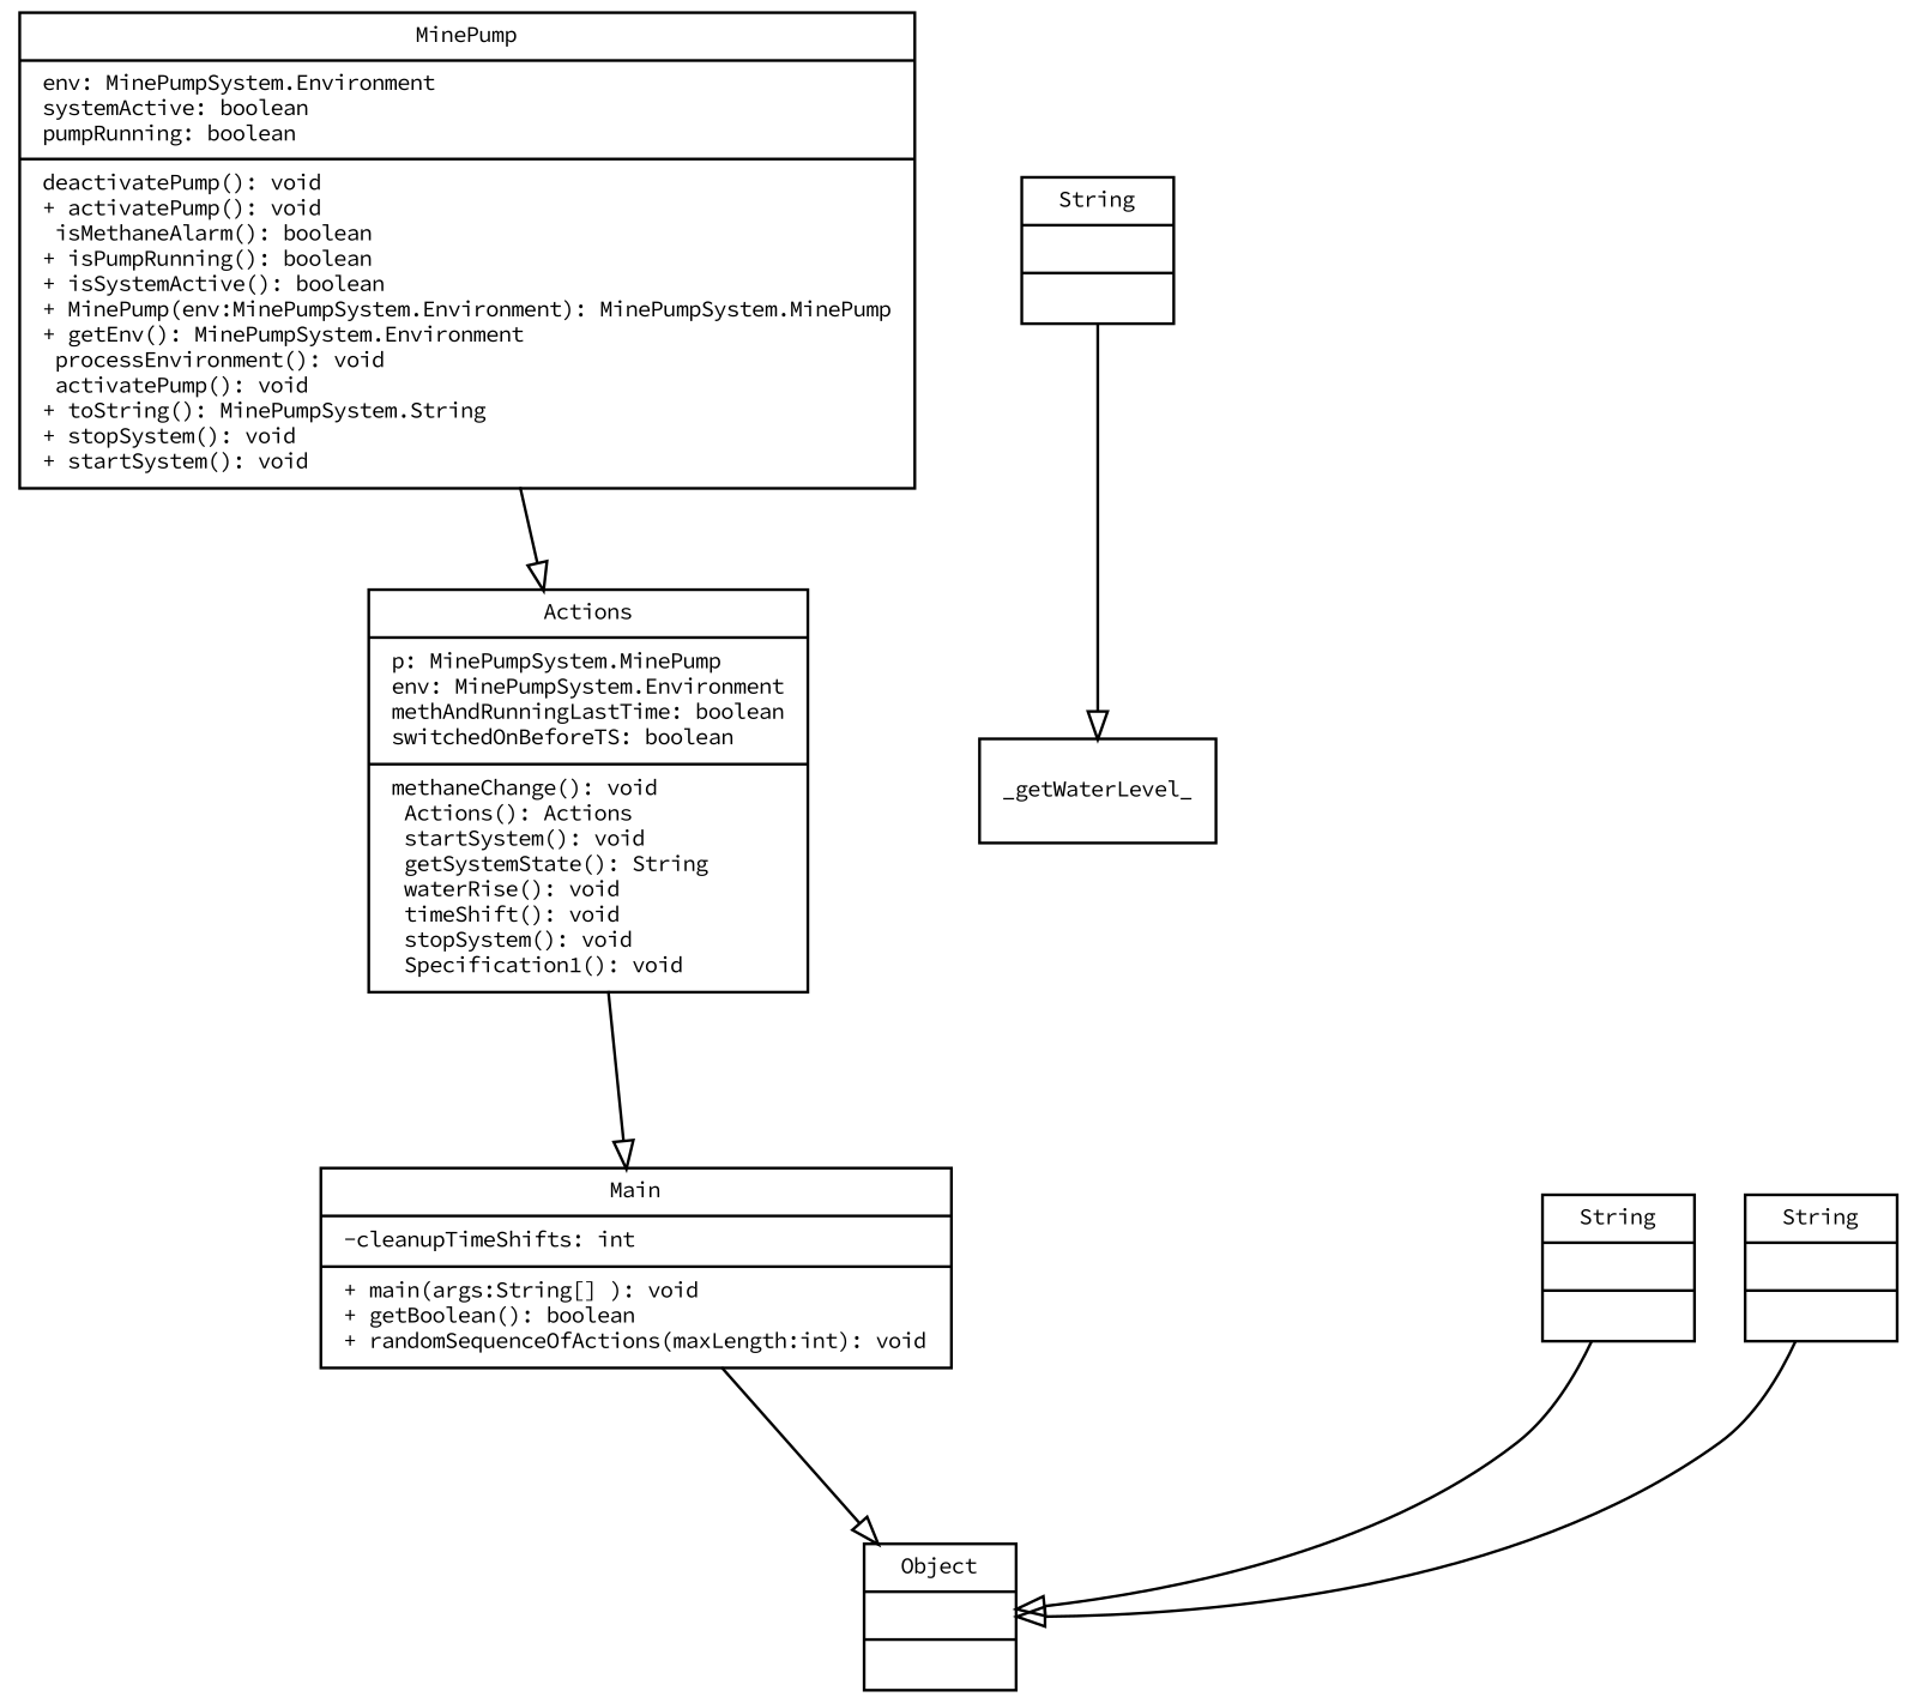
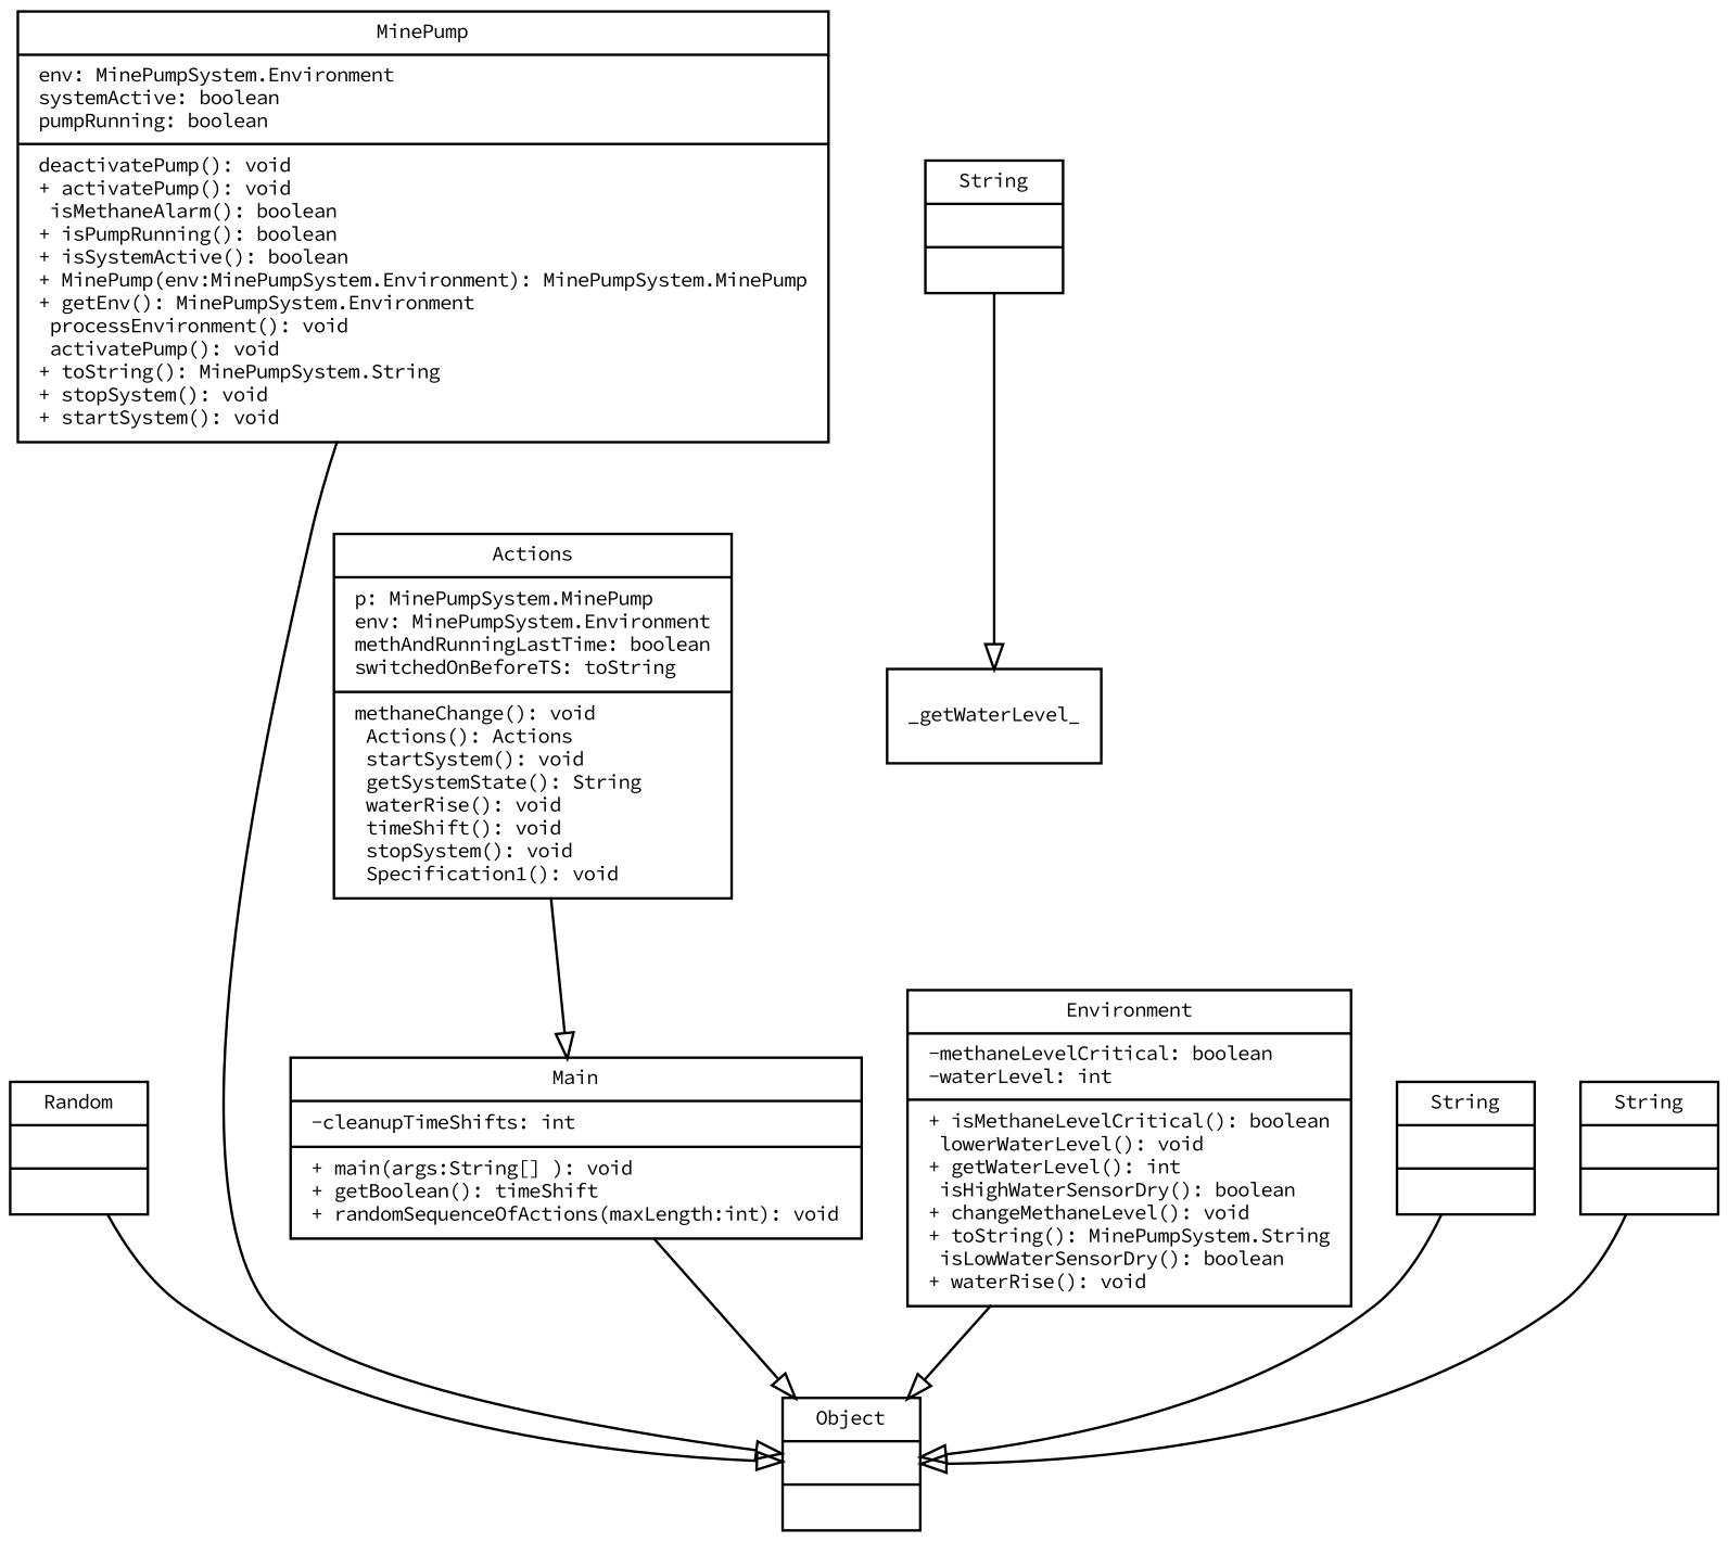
  digraph {
    fontname="Source Code Pro"
    fontsize=8
    node [fontname="Source Code Pro" fontsize=8 shape=record]
    edge [arrowhead=empty arrowtail=none fontname="Source Code Pro" fontsize=8 style=solid]
+   n1 [label="{Random||}"]
    n2 [label="{Object||}"]
-   n3 [label="{Actions|p: MinePumpSystem.MinePump\lenv: MinePumpSystem.Environment\lmethAndRunningLastTime: boolean\lswitchedOnBeforeTS: boolean\l| methaneChange(): void\l Actions(): Actions\l startSystem(): void\l getSystemState(): String\l waterRise(): void\l timeShift(): void\l stopSystem(): void\l Specification1(): void\l}"]
-   n4 [label="{Main|-cleanupTimeShifts: int\l|+ main(args:String[] ): void\l+ getBoolean(): boolean\l+ randomSequenceOfActions(maxLength:int): void\l}"]
+   n3 [label="{Actions|p: MinePumpSystem.MinePump\lenv: MinePumpSystem.Environment\lmethAndRunningLastTime: boolean\lswitchedOnBeforeTS: toString\l| methaneChange(): void\l Actions(): Actions\l startSystem(): void\l getSystemState(): String\l waterRise(): void\l timeShift(): void\l stopSystem(): void\l Specification1(): void\l}"]
+   n4 [label="{Main|-cleanupTimeShifts: int\l|+ main(args:String[] ): void\l+ getBoolean(): timeShift\l+ randomSequenceOfActions(maxLength:int): void\l}"]
+   n5 [label="{Environment|-methaneLevelCritical: boolean\l-waterLevel: int\l|+ isMethaneLevelCritical(): boolean\l lowerWaterLevel(): void\l+ getWaterLevel(): int\l isHighWaterSensorDry(): boolean\l+ changeMethaneLevel(): void\l+ toString(): MinePumpSystem.String\l isLowWaterSensorDry(): boolean\l+ waterRise(): void\l}"]
    n6 [label="{MinePump|env: MinePumpSystem.Environment\lsystemActive: boolean\lpumpRunning: boolean\l| deactivatePump(): void\l+ activatePump(): void\l isMethaneAlarm(): boolean\l+ isPumpRunning(): boolean\l+ isSystemActive(): boolean\l+ MinePump(env:MinePumpSystem.Environment): MinePumpSystem.MinePump\l+ getEnv(): MinePumpSystem.Environment\l processEnvironment(): void\l activatePump(): void\l+ toString(): MinePumpSystem.String\l+ stopSystem(): void\l+ startSystem(): void\l}"]
    n7 [label="{String||}"]
    n8 [label=_getWaterLevel_]
    n9 [label="{String||}"]
    n10 [label="{String||}"]
+   n1 -> n2
    n3 -> n4
    n4 -> n2
-   n6 -> n3
+   n5 -> n2
+   n6 -> n2
    n7 -> n8
    n9 -> n2
    n10 -> n2
  }
